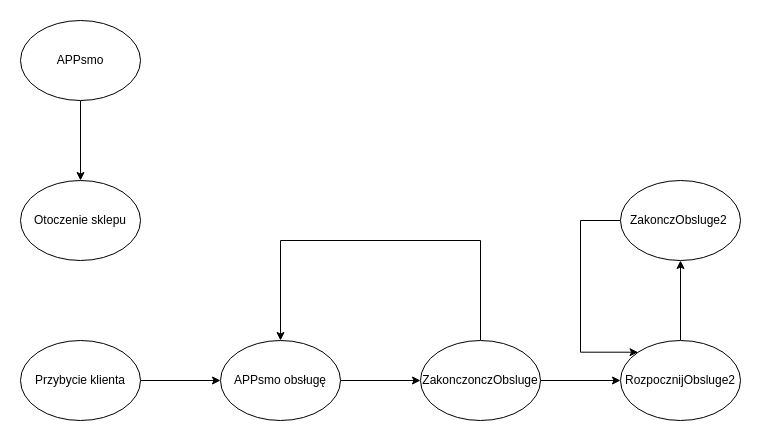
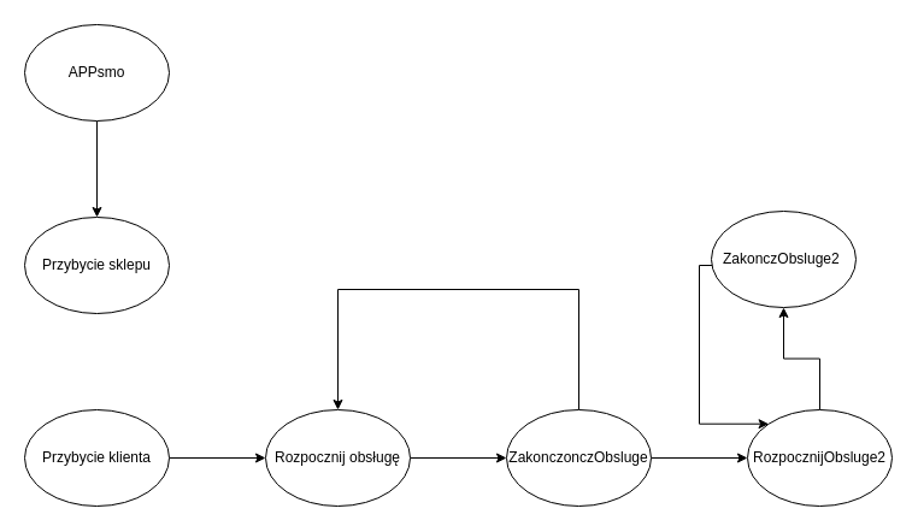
  <mxCell id="0" />
  <mxCell id="1" parent="0" />
  <mxCell id="2" style="edgeStyle=orthogonalEdgeStyle;rounded=0;orthogonalLoop=1;jettySize=auto;html=1;" edge="1" parent="1" source="3" target="4"><mxGeometry relative="1" as="geometry" /></mxCell>
  <mxCell id="3" value="APPsmo" style="ellipse;whiteSpace=wrap;html=1;" vertex="1" parent="1"><mxGeometry x="20" width="120" height="80" as="geometry" y="20" /></mxCell>
- <mxCell id="4" value="Otoczenie sklepu" style="ellipse;whiteSpace=wrap;html=1;" vertex="1" parent="1"><mxGeometry x="20" y="180" width="120" height="80" as="geometry" /></mxCell>
+ <mxCell id="4" value="Przybycie sklepu" style="ellipse;whiteSpace=wrap;html=1;" vertex="1" parent="1"><mxGeometry x="20" y="180" width="120" height="80" as="geometry" /></mxCell>
  <mxCell id="5" style="edgeStyle=orthogonalEdgeStyle;rounded=0;orthogonalLoop=1;jettySize=auto;html=1;" edge="1" parent="1" source="6" target="10"><mxGeometry relative="1" as="geometry" /></mxCell>
  <mxCell id="6" value="Przybycie klienta" style="ellipse;whiteSpace=wrap;html=1;" vertex="1" parent="1"><mxGeometry x="20" y="340" width="120" height="80" as="geometry" /></mxCell>
  <mxCell id="7" style="edgeStyle=orthogonalEdgeStyle;rounded=0;orthogonalLoop=1;jettySize=auto;html=1;entryX=0;entryY=0;entryDx=0;entryDy=0;" edge="1" parent="1" source="8" target="15"><mxGeometry relative="1" as="geometry"><mxPoint x="580" y="330" as="targetPoint" /><Array as="points"><mxPoint x="580" y="220" /><mxPoint x="580" y="352" /></Array></mxGeometry></mxCell>
- <mxCell id="8" value="ZakonczObsluge2&amp;nbsp;" style="ellipse;whiteSpace=wrap;html=1;" vertex="1" parent="1"><mxGeometry x="620" y="180" width="120" height="80" as="geometry" /></mxCell>
+ <mxCell id="8" value="ZakonczObsluge2&amp;nbsp;" style="ellipse;whiteSpace=wrap;html=1;" vertex="1" parent="1"><mxGeometry x="590" y="175" width="120" height="80" as="geometry" /></mxCell>
  <mxCell id="9" style="edgeStyle=orthogonalEdgeStyle;rounded=0;orthogonalLoop=1;jettySize=auto;html=1;entryX=0;entryY=0.5;entryDx=0;entryDy=0;" edge="1" parent="1" source="10" target="13"><mxGeometry relative="1" as="geometry" /></mxCell>
- <mxCell id="10" value="APPsmo obsługę" style="ellipse;whiteSpace=wrap;html=1;" vertex="1" parent="1"><mxGeometry x="220" y="340" width="120" height="80" as="geometry" /></mxCell>
+ <mxCell id="10" value="Rozpocznij obsługę" style="ellipse;whiteSpace=wrap;html=1;" vertex="1" parent="1"><mxGeometry x="220" y="340" width="120" height="80" as="geometry" /></mxCell>
  <mxCell id="11" style="edgeStyle=orthogonalEdgeStyle;rounded=0;orthogonalLoop=1;jettySize=auto;html=1;" edge="1" parent="1" source="13" target="15"><mxGeometry relative="1" as="geometry" /></mxCell>
  <mxCell id="12" style="edgeStyle=orthogonalEdgeStyle;rounded=0;orthogonalLoop=1;jettySize=auto;html=1;" edge="1" parent="1" source="13" target="10"><mxGeometry relative="1" as="geometry"><mxPoint x="290" y="240" as="targetPoint" /><Array as="points"><mxPoint x="480" y="240" /><mxPoint x="280" y="240" /></Array></mxGeometry></mxCell>
  <mxCell id="13" value="ZakonczonczObsluge" style="ellipse;whiteSpace=wrap;html=1;" vertex="1" parent="1"><mxGeometry x="420" y="340" width="120" height="80" as="geometry" /></mxCell>
  <mxCell id="14" style="edgeStyle=orthogonalEdgeStyle;rounded=0;orthogonalLoop=1;jettySize=auto;html=1;entryX=0.5;entryY=1;entryDx=0;entryDy=0;" edge="1" parent="1" source="15" target="8"><mxGeometry relative="1" as="geometry" /></mxCell>
  <mxCell id="15" value="RozpocznijObsluge2" style="ellipse;whiteSpace=wrap;html=1;" vertex="1" parent="1"><mxGeometry x="620" y="340" width="120" height="80" as="geometry" /></mxCell>
